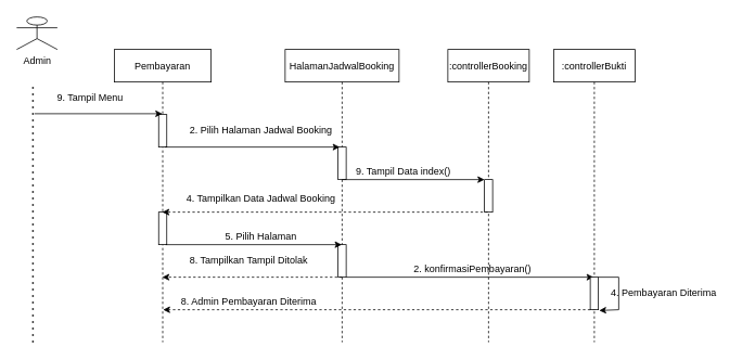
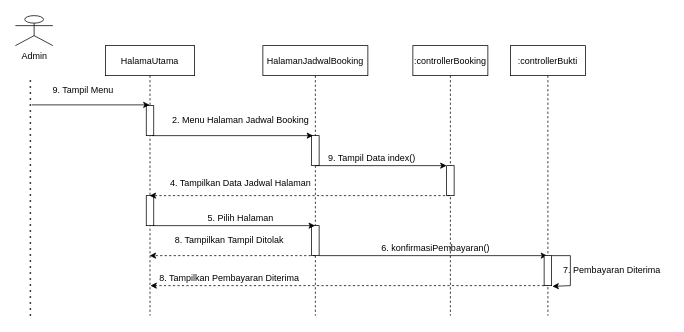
  <mxCell id="0" />
  <mxCell id="1" parent="0" />
- <mxCell id="2" value="Pembayaran" style="shape=umlLifeline;perimeter=lifelinePerimeter;container=1;collapsible=0;recursiveResize=0;rounded=0;shadow=0;strokeWidth=1;" parent="1" vertex="1"><mxGeometry x="140" y="60" width="119" height="360" as="geometry" /></mxCell>
+ <mxCell id="2" value="HalamaUtama" style="shape=umlLifeline;perimeter=lifelinePerimeter;container=1;collapsible=0;recursiveResize=0;rounded=0;shadow=0;strokeWidth=1;" parent="1" vertex="1"><mxGeometry x="140" y="60" width="119" height="360" as="geometry" /></mxCell>
  <mxCell id="3" value="" style="points=[];perimeter=orthogonalPerimeter;rounded=0;shadow=0;strokeWidth=1;" parent="2" vertex="1"><mxGeometry x="54.5" y="80" width="10" height="40" as="geometry" /></mxCell>
  <mxCell id="4" value="" style="points=[];perimeter=orthogonalPerimeter;rounded=0;shadow=0;strokeWidth=1;" vertex="1" parent="2"><mxGeometry x="54.5" y="200" width="10" height="40" as="geometry" /></mxCell>
  <mxCell id="5" value="" style="endArrow=classic;html=1;" parent="1" target="2" edge="1"><mxGeometry width="50" height="50" relative="1" as="geometry"><mxPoint x="42" y="139" as="sourcePoint" /><mxPoint x="100" y="90" as="targetPoint" /></mxGeometry></mxCell>
  <mxCell id="6" value="9. Tampil Menu" style="text;html=1;align=center;verticalAlign=middle;resizable=0;points=[];autosize=1;" parent="1" vertex="1"><mxGeometry x="60" y="110" width="100" height="20" as="geometry" /></mxCell>
  <mxCell id="7" value="HalamanJadwalBooking" style="shape=umlLifeline;perimeter=lifelinePerimeter;container=1;collapsible=0;recursiveResize=0;rounded=0;shadow=0;strokeWidth=1;" parent="1" vertex="1"><mxGeometry x="350" y="60" width="140" height="360" as="geometry" /></mxCell>
  <mxCell id="8" value="" style="points=[];perimeter=orthogonalPerimeter;rounded=0;shadow=0;strokeWidth=1;" parent="7" vertex="1"><mxGeometry x="65" y="120" width="10" height="40" as="geometry" /></mxCell>
  <mxCell id="9" value="" style="points=[];perimeter=orthogonalPerimeter;rounded=0;shadow=0;strokeWidth=1;" vertex="1" parent="7"><mxGeometry x="65" y="240" width="10" height="40" as="geometry" /></mxCell>
- <mxCell id="10" value="2. Pilih Halaman Jadwal Booking" style="text;html=1;align=center;verticalAlign=middle;resizable=0;points=[];autosize=1;" parent="1" vertex="1"><mxGeometry x="220" y="150" width="200" height="20" as="geometry" /></mxCell>
+ <mxCell id="10" value="2. Menu Halaman Jadwal Booking" style="text;html=1;align=center;verticalAlign=middle;resizable=0;points=[];autosize=1;" parent="1" vertex="1"><mxGeometry x="220" y="150" width="200" height="20" as="geometry" /></mxCell>
  <mxCell id="11" value=":controllerBooking" style="shape=umlLifeline;perimeter=lifelinePerimeter;container=1;collapsible=0;recursiveResize=0;rounded=0;shadow=0;strokeWidth=1;" parent="1" vertex="1"><mxGeometry x="550" y="60" width="100" height="360" as="geometry" /></mxCell>
  <mxCell id="12" value="" style="points=[];perimeter=orthogonalPerimeter;rounded=0;shadow=0;strokeWidth=1;" parent="11" vertex="1"><mxGeometry x="45" y="160" width="10" height="40" as="geometry" /></mxCell>
  <mxCell id="13" value="" style="endArrow=classic;html=1;" parent="1" target="12" edge="1"><mxGeometry width="50" height="50" relative="1" as="geometry"><mxPoint x="420" y="220" as="sourcePoint" /><mxPoint x="460" y="170" as="targetPoint" /></mxGeometry></mxCell>
  <mxCell id="14" value="Admin" style="shape=umlActor;verticalLabelPosition=bottom;verticalAlign=top;html=1;outlineConnect=0;" parent="1" vertex="1"><mxGeometry x="20" y="20" width="50" height="40" as="geometry" /></mxCell>
  <mxCell id="15" value="" style="endArrow=none;dashed=1;html=1;dashPattern=1 3;strokeWidth=2;" parent="1" edge="1"><mxGeometry width="50" height="50" relative="1" as="geometry"><mxPoint x="40" y="420" as="sourcePoint" /><mxPoint x="40" y="100" as="targetPoint" /></mxGeometry></mxCell>
  <mxCell id="16" value="" style="endArrow=classic;html=1;" parent="1" edge="1"><mxGeometry width="50" height="50" relative="1" as="geometry"><mxPoint x="202" y="180" as="sourcePoint" /><mxPoint x="417" y="180" as="targetPoint" /></mxGeometry></mxCell>
  <mxCell id="17" value="9. Tampil Data index()" style="text;html=1;align=center;verticalAlign=middle;resizable=0;points=[];autosize=1;" parent="1" vertex="1"><mxGeometry x="430" y="200" width="130" height="20" as="geometry" /></mxCell>
  <mxCell id="18" value="" style="endArrow=classic;html=1;dashed=1;exitX=0.4;exitY=1;exitDx=0;exitDy=0;exitPerimeter=0;" parent="1" target="2" edge="1" source="12"><mxGeometry width="50" height="50" relative="1" as="geometry"><mxPoint x="560" y="260" as="sourcePoint" /><mxPoint x="230" y="260" as="targetPoint" /></mxGeometry></mxCell>
- <mxCell id="19" value="4. Tampilkan Data Jadwal Booking" style="text;html=1;align=center;verticalAlign=middle;resizable=0;points=[];autosize=1;" parent="1" vertex="1"><mxGeometry x="220" y="234" width="200" height="20" as="geometry" /></mxCell>
+ <mxCell id="19" value="4. Tampilkan Data Jadwal Halaman" style="text;html=1;align=center;verticalAlign=middle;resizable=0;points=[];autosize=1;" parent="1" vertex="1"><mxGeometry x="220" y="234" width="200" height="20" as="geometry" /></mxCell>
  <mxCell id="20" value="" style="endArrow=classic;html=1;exitX=0.85;exitY=1;exitDx=0;exitDy=0;exitPerimeter=0;" edge="1" parent="1" source="4" target="7"><mxGeometry width="50" height="50" relative="1" as="geometry"><mxPoint x="210" y="300" as="sourcePoint" /><mxPoint x="260" y="250" as="targetPoint" /></mxGeometry></mxCell>
  <mxCell id="21" value="5. Pilih Halaman" style="text;html=1;align=center;verticalAlign=middle;resizable=0;points=[];autosize=1;" vertex="1" parent="1"><mxGeometry x="255" y="280" width="130" height="20" as="geometry" /></mxCell>
  <mxCell id="22" value="" style="endArrow=classic;html=1;entryX=0.4;entryY=0;entryDx=0;entryDy=0;entryPerimeter=0;" edge="1" parent="1" target="30"><mxGeometry width="50" height="50" relative="1" as="geometry"><mxPoint x="425" y="340" as="sourcePoint" /><mxPoint x="560" y="340" as="targetPoint" /></mxGeometry></mxCell>
- <mxCell id="23" value="2. konfirmasiPembayaran()" style="text;html=1;align=center;verticalAlign=middle;resizable=0;points=[];autosize=1;" vertex="1" parent="1"><mxGeometry x="500" y="320" width="160" height="20" as="geometry" /></mxCell>
- <mxCell id="24" value="4. Pembayaran Diterima" style="text;html=1;align=center;verticalAlign=middle;resizable=0;points=[];autosize=1;" vertex="1" parent="1"><mxGeometry x="740" y="350" width="150" height="20" as="geometry" /></mxCell>
+ <mxCell id="23" value="6. konfirmasiPembayaran()" style="text;html=1;align=center;verticalAlign=middle;resizable=0;points=[];autosize=1;" vertex="1" parent="1"><mxGeometry x="500" y="320" width="160" height="20" as="geometry" /></mxCell>
+ <mxCell id="24" value="7. Pembayaran Diterima" style="text;html=1;align=center;verticalAlign=middle;resizable=0;points=[];autosize=1;" vertex="1" parent="1"><mxGeometry x="740" y="350" width="150" height="20" as="geometry" /></mxCell>
  <mxCell id="25" value="" style="endArrow=classic;html=1;dashed=1;exitX=0.6;exitY=1;exitDx=0;exitDy=0;exitPerimeter=0;" edge="1" parent="1" source="30"><mxGeometry width="50" height="50" relative="1" as="geometry"><mxPoint x="640" y="380" as="sourcePoint" /><mxPoint x="200" y="380" as="targetPoint" /></mxGeometry></mxCell>
  <mxCell id="26" value="" style="endArrow=classic;html=1;dashed=1;" edge="1" parent="1"><mxGeometry width="50" height="50" relative="1" as="geometry"><mxPoint x="420" y="340" as="sourcePoint" /><mxPoint x="199" y="340" as="targetPoint" /></mxGeometry></mxCell>
- <mxCell id="27" value="8. Admin Pembayaran Diterima" style="text;html=1;align=center;verticalAlign=middle;resizable=0;points=[];autosize=1;" vertex="1" parent="1"><mxGeometry x="200" y="360" width="210" height="20" as="geometry" /></mxCell>
+ <mxCell id="27" value="8. Tampilkan Pembayaran Diterima" style="text;html=1;align=center;verticalAlign=middle;resizable=0;points=[];autosize=1;" vertex="1" parent="1"><mxGeometry x="200" y="360" width="210" height="20" as="geometry" /></mxCell>
  <mxCell id="28" value=":controllerBukti" style="shape=umlLifeline;perimeter=lifelinePerimeter;container=1;collapsible=0;recursiveResize=0;rounded=0;shadow=0;strokeWidth=1;" vertex="1" parent="1"><mxGeometry x="680" y="60" width="100" height="360" as="geometry" /></mxCell>
  <mxCell id="29" style="edgeStyle=orthogonalEdgeStyle;rounded=0;orthogonalLoop=1;jettySize=auto;html=1;entryX=1.1;entryY=1.025;entryDx=0;entryDy=0;entryPerimeter=0;" edge="1" parent="28" source="30" target="30"><mxGeometry relative="1" as="geometry"><Array as="points"><mxPoint x="80" y="280" /><mxPoint x="80" y="320" /></Array></mxGeometry></mxCell>
  <mxCell id="30" value="" style="points=[];perimeter=orthogonalPerimeter;rounded=0;shadow=0;strokeWidth=1;" vertex="1" parent="28"><mxGeometry x="45" y="280" width="10" height="40" as="geometry" /></mxCell>
  <mxCell id="31" value="8. Tampilkan Tampil Ditolak" style="text;html=1;align=center;verticalAlign=middle;resizable=0;points=[];autosize=1;" vertex="1" parent="1"><mxGeometry x="205" y="310" width="200" height="20" as="geometry" /></mxCell>
